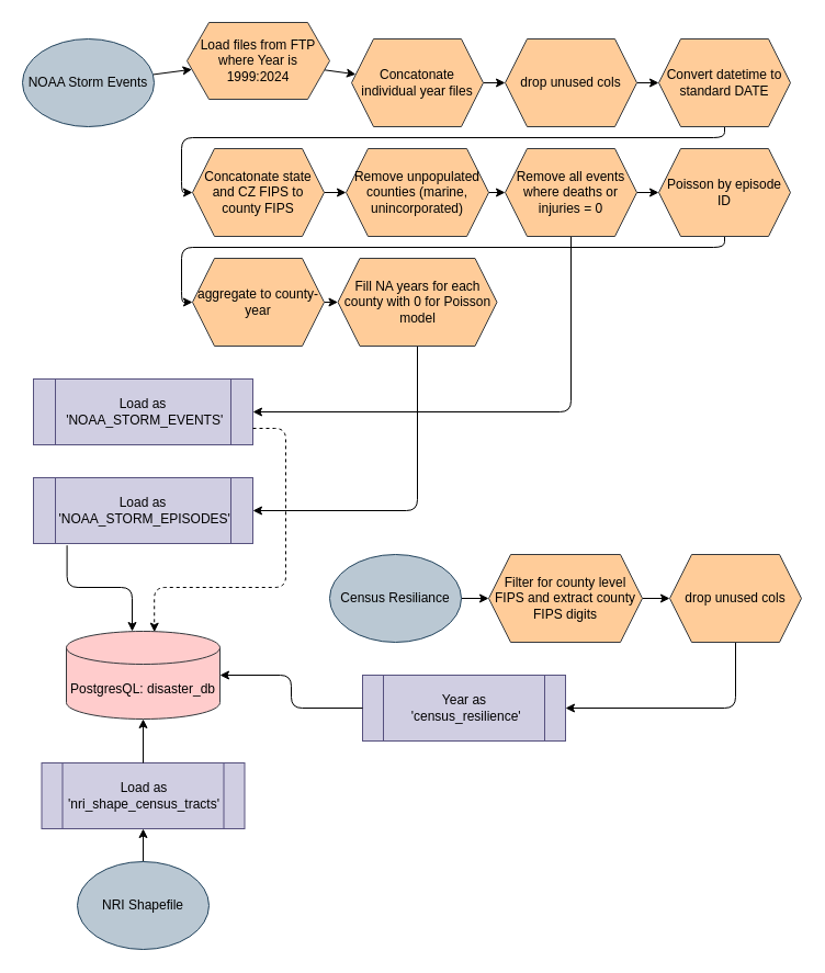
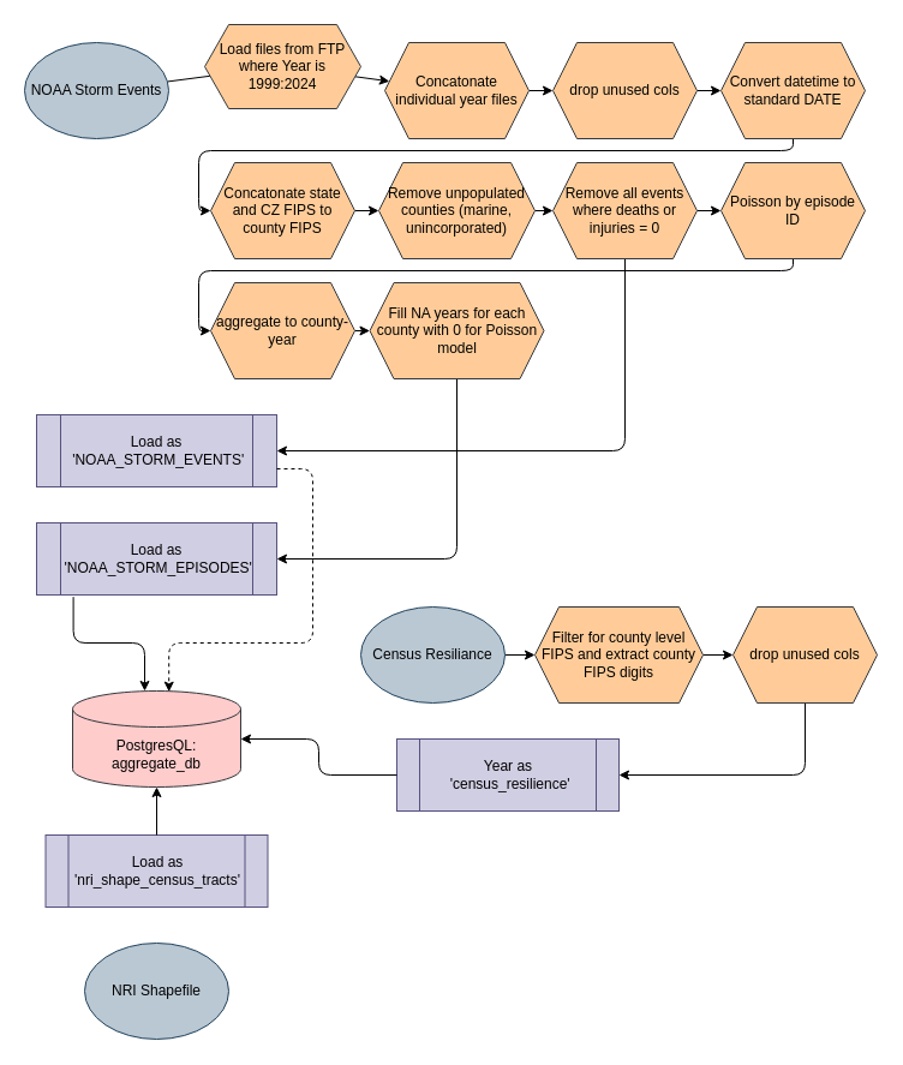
  <mxCell id="0" />
  <mxCell id="1" parent="0" />
- <mxCell id="2" style="edgeStyle=none;html=1;" edge="1" parent="1" source="3" target="5"><mxGeometry relative="1" as="geometry" /></mxCell>
  <mxCell id="3" value="NRI Shapefile" style="ellipse;whiteSpace=wrap;html=1;fillColor=#bac8d3;strokeColor=#23445d;" vertex="1" parent="1"><mxGeometry x="70" y="785" width="120" height="80" as="geometry" /></mxCell>
- <mxCell id="4" value="&lt;div&gt;PostgresQL: disaster_db&lt;/div&gt;" style="shape=cylinder3;whiteSpace=wrap;html=1;boundedLbl=1;backgroundOutline=1;size=15;fillColor=#ffcccc;strokeColor=#36393d;" vertex="1" parent="1"><mxGeometry x="60" y="575" width="140" height="80" as="geometry" /></mxCell>
+ <mxCell id="4" value="&lt;div&gt;PostgresQL: aggregate_db&lt;/div&gt;" style="shape=cylinder3;whiteSpace=wrap;html=1;boundedLbl=1;backgroundOutline=1;size=15;fillColor=#ffcccc;strokeColor=#36393d;" vertex="1" parent="1"><mxGeometry x="60" y="575" width="140" height="80" as="geometry" /></mxCell>
  <mxCell id="5" value="Load as 'nri_shape_census_tracts'" style="shape=process;whiteSpace=wrap;html=1;backgroundOutline=1;fillColor=#d0cee2;strokeColor=#56517e;" vertex="1" parent="1"><mxGeometry x="37.5" y="695" width="185" height="60" as="geometry" /></mxCell>
  <mxCell id="6" style="edgeStyle=none;html=1;" edge="1" parent="1" source="7" target="9"><mxGeometry relative="1" as="geometry" /></mxCell>
  <mxCell id="7" value="Census Resiliance" style="ellipse;whiteSpace=wrap;html=1;fillColor=#bac8d3;strokeColor=#23445d;" vertex="1" parent="1"><mxGeometry x="300" y="505" width="120" height="80" as="geometry" /></mxCell>
  <mxCell id="8" style="edgeStyle=none;html=1;" edge="1" parent="1" source="9" target="11"><mxGeometry relative="1" as="geometry" /></mxCell>
  <mxCell id="9" value="Filter for county level FIPS and extract county FIPS digits" style="shape=hexagon;perimeter=hexagonPerimeter2;whiteSpace=wrap;html=1;fixedSize=1;fillColor=#ffcc99;strokeColor=#36393d;" vertex="1" parent="1"><mxGeometry x="445" y="505" width="140" height="80" as="geometry" /></mxCell>
  <mxCell id="10" style="edgeStyle=orthogonalEdgeStyle;html=1;" edge="1" parent="1" source="11" target="12"><mxGeometry relative="1" as="geometry"><Array as="points"><mxPoint x="670" y="645" /></Array></mxGeometry></mxCell>
  <mxCell id="11" value="drop unused cols" style="shape=hexagon;perimeter=hexagonPerimeter2;whiteSpace=wrap;html=1;fixedSize=1;fillColor=#ffcc99;strokeColor=#36393d;" vertex="1" parent="1"><mxGeometry x="610" y="505" width="120" height="80" as="geometry" /></mxCell>
  <mxCell id="12" value="Year as&lt;div&gt;&amp;nbsp;'census_resilience'&lt;/div&gt;" style="shape=process;whiteSpace=wrap;html=1;backgroundOutline=1;fillColor=#d0cee2;strokeColor=#56517e;" vertex="1" parent="1"><mxGeometry x="330" y="615" width="185" height="60" as="geometry" /></mxCell>
- <mxCell id="13" style="edgeStyle=none;html=1;" edge="1" parent="1" source="14" target="16"><mxGeometry relative="1" as="geometry" /></mxCell>
+ <mxCell id="13" style="edgeStyle=none;html=1;endArrow=none;" edge="1" parent="1" source="14" target="16"><mxGeometry relative="1" as="geometry" /></mxCell>
  <mxCell id="14" value="NOAA Storm Events" style="ellipse;whiteSpace=wrap;html=1;fillColor=#bac8d3;strokeColor=#23445d;" vertex="1" parent="1"><mxGeometry x="20" y="35" width="120" height="80" as="geometry" /></mxCell>
  <mxCell id="15" style="edgeStyle=none;html=1;" edge="1" parent="1" source="16" target="18"><mxGeometry relative="1" as="geometry" /></mxCell>
  <mxCell id="16" value="Load files from FTP where Year is 1999:2024" style="shape=hexagon;perimeter=hexagonPerimeter2;whiteSpace=wrap;html=1;fixedSize=1;fillColor=#ffcc99;strokeColor=#36393d;" vertex="1" parent="1"><mxGeometry x="170" y="20" width="130" height="70" as="geometry" /></mxCell>
  <mxCell id="17" style="edgeStyle=none;html=1;entryX=0;entryY=0.5;entryDx=0;entryDy=0;" edge="1" parent="1" source="18" target="20"><mxGeometry relative="1" as="geometry" /></mxCell>
  <mxCell id="18" value="Concatonate individual year files" style="shape=hexagon;perimeter=hexagonPerimeter2;whiteSpace=wrap;html=1;fixedSize=1;fillColor=#ffcc99;strokeColor=#36393d;" vertex="1" parent="1"><mxGeometry x="320" y="35" width="120" height="80" as="geometry" /></mxCell>
  <mxCell id="19" style="edgeStyle=none;html=1;" edge="1" parent="1" source="20" target="22"><mxGeometry relative="1" as="geometry" /></mxCell>
  <mxCell id="20" value="drop unused cols" style="shape=hexagon;perimeter=hexagonPerimeter2;whiteSpace=wrap;html=1;fixedSize=1;fillColor=#ffcc99;strokeColor=#36393d;" vertex="1" parent="1"><mxGeometry x="460" y="35" width="120" height="80" as="geometry" /></mxCell>
  <mxCell id="21" style="edgeStyle=orthogonalEdgeStyle;html=1;entryX=0;entryY=0.5;entryDx=0;entryDy=0;" edge="1" parent="1" source="22" target="24"><mxGeometry relative="1" as="geometry"><Array as="points"><mxPoint x="660" y="125" /><mxPoint x="165" y="125" /><mxPoint x="165" y="175" /></Array></mxGeometry></mxCell>
  <mxCell id="22" value="Convert datetime to standard DATE" style="shape=hexagon;perimeter=hexagonPerimeter2;whiteSpace=wrap;html=1;fixedSize=1;fillColor=#ffcc99;strokeColor=#36393d;" vertex="1" parent="1"><mxGeometry x="600" y="35" width="120" height="80" as="geometry" /></mxCell>
  <mxCell id="23" style="edgeStyle=none;html=1;" edge="1" parent="1" source="24" target="26"><mxGeometry relative="1" as="geometry" /></mxCell>
  <mxCell id="24" value="Concatonate state and CZ FIPS to county FIPS" style="shape=hexagon;perimeter=hexagonPerimeter2;whiteSpace=wrap;html=1;fixedSize=1;fillColor=#ffcc99;strokeColor=#36393d;" vertex="1" parent="1"><mxGeometry x="175" y="135" width="120" height="80" as="geometry" /></mxCell>
  <mxCell id="25" style="edgeStyle=none;html=1;" edge="1" parent="1" source="26" target="29"><mxGeometry relative="1" as="geometry" /></mxCell>
  <mxCell id="26" value="Remove unpopulated counties (marine, unincorporated)" style="shape=hexagon;perimeter=hexagonPerimeter2;whiteSpace=wrap;html=1;fixedSize=1;fillColor=#ffcc99;strokeColor=#36393d;" vertex="1" parent="1"><mxGeometry x="315" y="135" width="130" height="80" as="geometry" /></mxCell>
  <mxCell id="27" style="edgeStyle=orthogonalEdgeStyle;html=1;entryX=1;entryY=0.5;entryDx=0;entryDy=0;exitX=0.5;exitY=1;exitDx=0;exitDy=0;" edge="1" parent="1" source="29" target="36"><mxGeometry relative="1" as="geometry" /></mxCell>
  <mxCell id="28" style="edgeStyle=none;html=1;" edge="1" parent="1" source="29" target="31"><mxGeometry relative="1" as="geometry" /></mxCell>
  <mxCell id="29" value="Remove all events where deaths or injuries = 0" style="shape=hexagon;perimeter=hexagonPerimeter2;whiteSpace=wrap;html=1;fixedSize=1;fillColor=#ffcc99;strokeColor=#36393d;" vertex="1" parent="1"><mxGeometry x="460" y="135" width="120" height="80" as="geometry" /></mxCell>
  <mxCell id="30" style="edgeStyle=orthogonalEdgeStyle;html=1;entryX=0;entryY=0.5;entryDx=0;entryDy=0;" edge="1" parent="1" source="31" target="33"><mxGeometry relative="1" as="geometry"><Array as="points"><mxPoint x="660" y="225" /><mxPoint x="165" y="225" /><mxPoint x="165" y="275" /></Array></mxGeometry></mxCell>
  <mxCell id="31" value="Poisson by episode ID" style="shape=hexagon;perimeter=hexagonPerimeter2;whiteSpace=wrap;html=1;fixedSize=1;fillColor=#ffcc99;strokeColor=#36393d;" vertex="1" parent="1"><mxGeometry x="600" y="135" width="120" height="80" as="geometry" /></mxCell>
  <mxCell id="32" style="edgeStyle=none;html=1;entryX=0;entryY=0.5;entryDx=0;entryDy=0;" edge="1" parent="1" source="33" target="35"><mxGeometry relative="1" as="geometry" /></mxCell>
  <mxCell id="33" value="aggregate to county-year" style="shape=hexagon;perimeter=hexagonPerimeter2;whiteSpace=wrap;html=1;fixedSize=1;fillColor=#ffcc99;strokeColor=#36393d;" vertex="1" parent="1"><mxGeometry x="175" y="235" width="120" height="80" as="geometry" /></mxCell>
  <mxCell id="34" style="edgeStyle=orthogonalEdgeStyle;html=1;entryX=1;entryY=0.5;entryDx=0;entryDy=0;exitX=0.5;exitY=1;exitDx=0;exitDy=0;" edge="1" parent="1" source="35" target="37"><mxGeometry relative="1" as="geometry" /></mxCell>
  <mxCell id="35" value="Fill NA years for each county with 0 for Poisson model" style="shape=hexagon;perimeter=hexagonPerimeter2;whiteSpace=wrap;html=1;fixedSize=1;fillColor=#ffcc99;strokeColor=#36393d;" vertex="1" parent="1"><mxGeometry x="307.5" y="235" width="145" height="80" as="geometry" /></mxCell>
  <mxCell id="36" value="Load as&lt;div&gt;&amp;nbsp;'NOAA_STORM_EVENTS'&lt;/div&gt;" style="shape=process;whiteSpace=wrap;html=1;backgroundOutline=1;fillColor=#d0cee2;strokeColor=#56517e;" vertex="1" parent="1"><mxGeometry x="30" y="345" width="200" height="60" as="geometry" /></mxCell>
  <mxCell id="37" value="Load as&lt;div&gt;&amp;nbsp;'NOAA_STORM_EPISODES'&lt;/div&gt;" style="shape=process;whiteSpace=wrap;html=1;backgroundOutline=1;fillColor=#d0cee2;strokeColor=#56517e;" vertex="1" parent="1"><mxGeometry x="30" y="435" width="200" height="60" as="geometry" /></mxCell>
  <mxCell id="38" style="edgeStyle=orthogonalEdgeStyle;html=1;exitX=0.153;exitY=1.028;exitDx=0;exitDy=0;exitPerimeter=0;" edge="1" parent="1" source="37"><mxGeometry relative="1" as="geometry"><mxPoint x="120" y="575" as="targetPoint" /><Array as="points"><mxPoint x="61" y="535" /><mxPoint x="120" y="535" /><mxPoint x="120" y="575" /></Array></mxGeometry></mxCell>
  <mxCell id="39" style="edgeStyle=orthogonalEdgeStyle;html=1;entryX=1;entryY=0.5;entryDx=0;entryDy=0;entryPerimeter=0;" edge="1" parent="1" source="12" target="4"><mxGeometry relative="1" as="geometry" /></mxCell>
  <mxCell id="40" style="edgeStyle=none;html=1;entryX=0.5;entryY=1;entryDx=0;entryDy=0;entryPerimeter=0;" edge="1" parent="1" source="5" target="4"><mxGeometry relative="1" as="geometry" /></mxCell>
  <mxCell id="41" style="edgeStyle=orthogonalEdgeStyle;html=1;exitX=1;exitY=0.75;exitDx=0;exitDy=0;entryX=0.573;entryY=0.008;entryDx=0;entryDy=0;entryPerimeter=0;dashed=1;" edge="1" parent="1" source="36" target="4"><mxGeometry relative="1" as="geometry"><mxPoint x="170" y="575" as="targetPoint" /><Array as="points"><mxPoint x="260" y="390" /><mxPoint x="260" y="535" /><mxPoint x="140" y="535" /><mxPoint x="140" y="576" /></Array></mxGeometry></mxCell>
